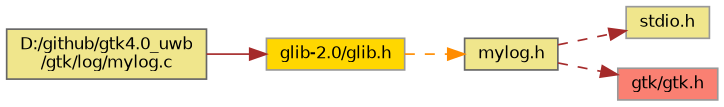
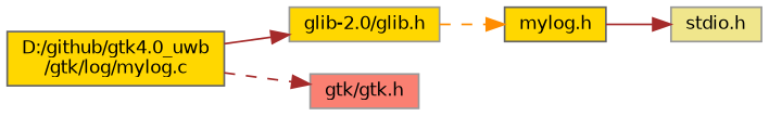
  digraph {
    rankdir=LR
    node [color=grey60 fillcolor=khaki fontname=Helvetica fontsize=10 shape=box style=filled]
    edge [color=brown fontname=Helvetica fontsize=10 labelfontname=Helvetica labelfontsize=10 style=solid]
-   n1 [color=gray40 fontcolor=black height=0.2 label="D:/github/gtk4.0_uwb\l/gtk/log/mylog.c" width=0.4]
+   n1 [color=gray40 fillcolor=gold fontcolor=black height=0.2 label="D:/github/gtk4.0_uwb\l/gtk/log/mylog.c" width=0.4]
    n2 [fillcolor=gold height=0.2 label="glib-2.0/glib.h" width=0.4]
-   n3 [color=grey40 height=0.2 label="mylog.h" width=0.4]
+   n3 [color=grey40 fillcolor=gold height=0.2 label="mylog.h" width=0.4]
    n4 [height=0.2 label="stdio.h" width=0.4]
    n5 [fillcolor=salmon height=0.2 label="gtk/gtk.h" width=0.4]
    n1 -> n2
    n2 -> n3 [color=darkorange style=dashed]
-   n3 -> n4 [style=dashed]
-   n3 -> n5 [style=dashed]
+   n3 -> n4
+   n1 -> n5 [style=dashed]
  }
